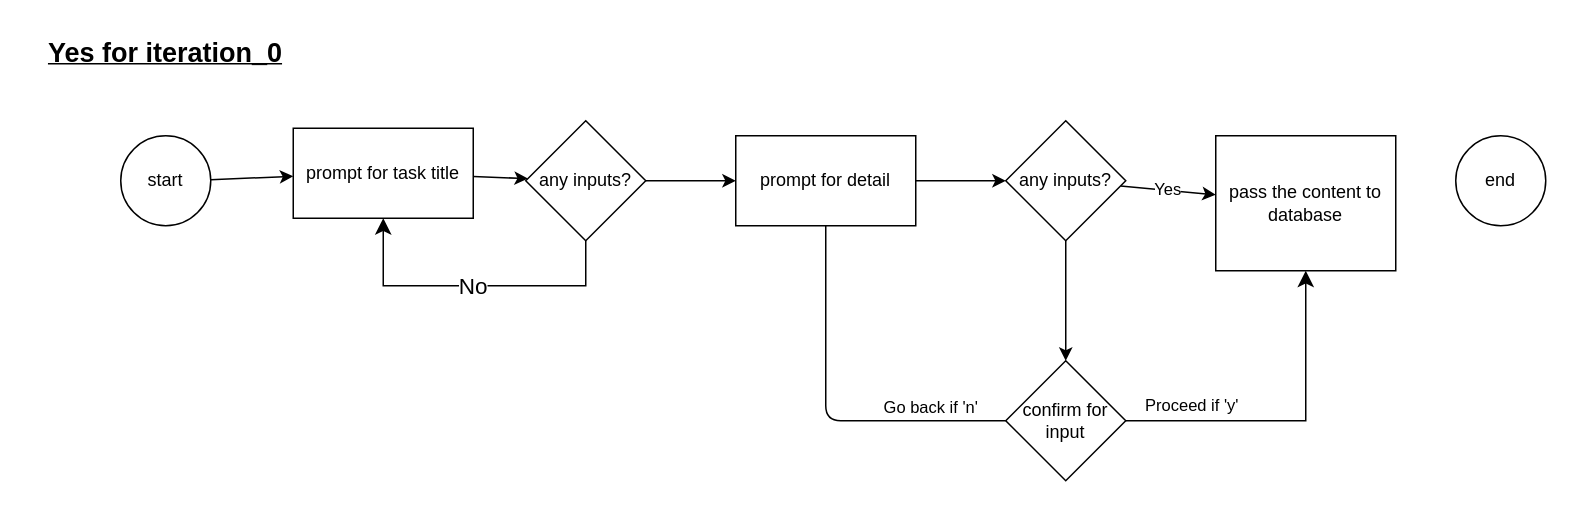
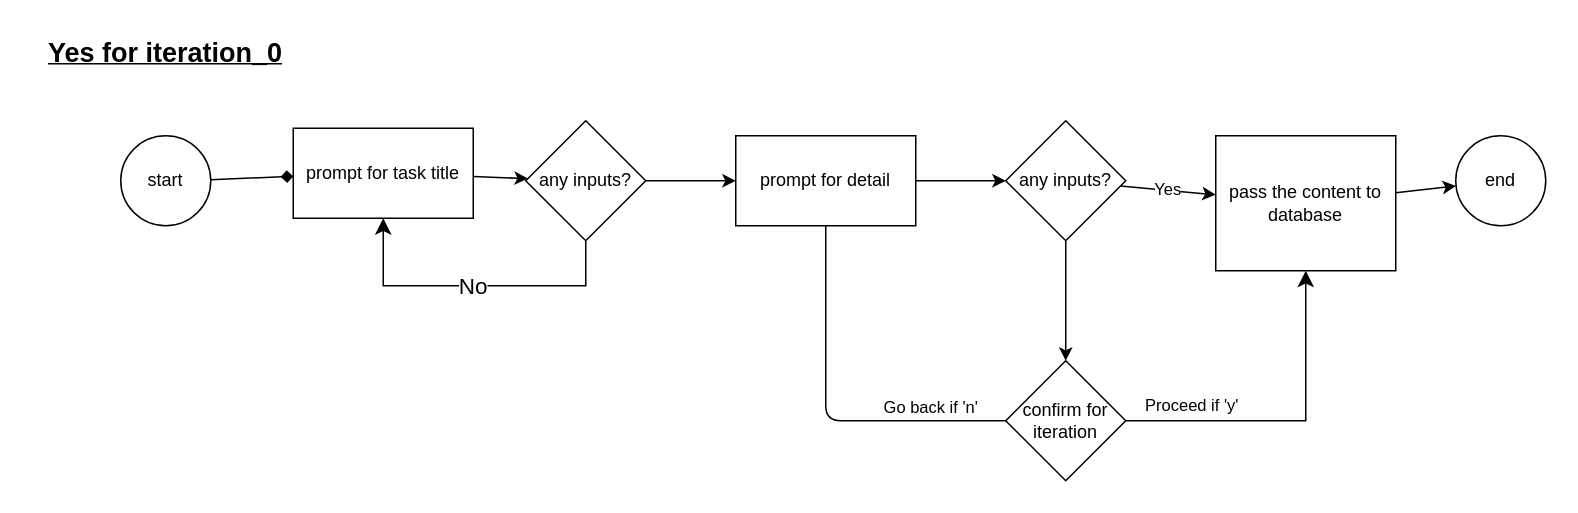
  <mxCell id="0" />
  <mxCell id="1" parent="0" />
  <mxCell id="2" value="" style="edgeStyle=none;html=1;" edge="1" parent="1" source="3" target="5"><mxGeometry relative="1" as="geometry" /></mxCell>
  <mxCell id="3" value="prompt for task title" style="rounded=0;whiteSpace=wrap;html=1;" vertex="1" parent="1"><mxGeometry x="195" y="85" width="120" height="60" as="geometry" /></mxCell>
  <mxCell id="4" value="" style="edgeStyle=none;html=1;" edge="1" parent="1" source="5" target="8"><mxGeometry relative="1" as="geometry" /></mxCell>
  <mxCell id="5" value="any inputs?" style="rhombus;whiteSpace=wrap;html=1;rounded=0;" vertex="1" parent="1"><mxGeometry x="350" y="80" width="80" height="80" as="geometry" /></mxCell>
  <mxCell id="6" value="No" style="edgeStyle=elbowEdgeStyle;elbow=vertical;endArrow=classic;html=1;curved=0;rounded=0;endSize=8;startSize=8;entryX=0.5;entryY=1;entryDx=0;entryDy=0;fontSize=15;spacingTop=0;spacing=2;" edge="1" parent="1" target="3"><mxGeometry width="50" height="50" relative="1" as="geometry"><mxPoint x="390" y="160" as="sourcePoint" /><mxPoint x="480" y="100" as="targetPoint" /><Array as="points"><mxPoint x="300" y="190" /></Array></mxGeometry></mxCell>
  <mxCell id="7" value="" style="edgeStyle=none;html=1;" edge="1" parent="1" source="8" target="11"><mxGeometry relative="1" as="geometry" /></mxCell>
  <mxCell id="8" value="prompt for detail" style="whiteSpace=wrap;html=1;rounded=0;" vertex="1" parent="1"><mxGeometry x="490" y="90" width="120" height="60" as="geometry" /></mxCell>
  <mxCell id="9" value="Yes" style="edgeStyle=none;html=1;" edge="1" parent="1" source="11" target="13"><mxGeometry relative="1" as="geometry" /></mxCell>
  <mxCell id="10" value="" style="edgeStyle=none;html=1;" edge="1" parent="1" source="11" target="15"><mxGeometry relative="1" as="geometry" /></mxCell>
  <mxCell id="11" value="any inputs?" style="rhombus;whiteSpace=wrap;html=1;rounded=0;" vertex="1" parent="1"><mxGeometry x="670" y="80" width="80" height="80" as="geometry" /></mxCell>
+ <mxCell id="12" value="" style="edgeStyle=none;html=1;" edge="1" parent="1" source="13" target="19"><mxGeometry relative="1" as="geometry" /></mxCell>
  <mxCell id="13" value="pass the content to database" style="whiteSpace=wrap;html=1;rounded=0;" vertex="1" parent="1"><mxGeometry x="810" y="90" width="120" height="90" as="geometry" /></mxCell>
  <mxCell id="14" value="Go back if 'n'" style="edgeStyle=none;html=1;exitX=0;exitY=0.5;exitDx=0;exitDy=0;entryX=0.5;entryY=1;entryDx=0;entryDy=0;align=center;verticalAlign=bottom;endArrow=none;" edge="1" parent="1" source="15" target="8"><mxGeometry x="-0.6" relative="1" as="geometry"><Array as="points"><mxPoint x="550" y="280" /></Array><mxPoint as="offset" /></mxGeometry></mxCell>
- <mxCell id="15" value="confirm for input" style="rhombus;whiteSpace=wrap;html=1;rounded=0;" vertex="1" parent="1"><mxGeometry x="670" y="240" width="80" height="80" as="geometry" /></mxCell>
+ <mxCell id="15" value="confirm for iteration" style="rhombus;whiteSpace=wrap;html=1;rounded=0;" vertex="1" parent="1"><mxGeometry x="670" y="240" width="80" height="80" as="geometry" /></mxCell>
  <mxCell id="16" value="Proceed if 'y'" style="edgeStyle=elbowEdgeStyle;elbow=vertical;endArrow=classic;html=1;curved=0;rounded=0;endSize=8;startSize=8;exitX=1;exitY=0.5;exitDx=0;exitDy=0;entryX=0.5;entryY=1;entryDx=0;entryDy=0;" edge="1" parent="1" source="15" target="13"><mxGeometry x="-0.6" y="10" width="50" height="50" relative="1" as="geometry"><mxPoint x="720" y="230" as="sourcePoint" /><mxPoint x="770" y="180" as="targetPoint" /><Array as="points"><mxPoint x="800" y="280" /></Array><mxPoint as="offset" /></mxGeometry></mxCell>
- <mxCell id="17" value="" style="edgeStyle=none;html=1;" edge="1" parent="1" source="18" target="3"><mxGeometry relative="1" as="geometry" /></mxCell>
+ <mxCell id="17" value="" style="edgeStyle=none;html=1;endArrow=diamond;" edge="1" parent="1" source="18" target="3"><mxGeometry relative="1" as="geometry" /></mxCell>
  <mxCell id="18" value="start" style="ellipse;whiteSpace=wrap;html=1;aspect=fixed;" vertex="1" parent="1"><mxGeometry x="80" y="90" width="60" height="60" as="geometry" /></mxCell>
  <mxCell id="19" value="end" style="ellipse;whiteSpace=wrap;html=1;aspect=fixed;" vertex="1" parent="1"><mxGeometry x="970" y="90" width="60" height="60" as="geometry" /></mxCell>
  <mxCell id="20" value="Yes for iteration_0" style="text;html=1;align=center;verticalAlign=middle;whiteSpace=wrap;rounded=0;fontSize=18;fontStyle=5" vertex="1" parent="1"><mxGeometry x="20" y="20" width="180" height="30" as="geometry" /></mxCell>
